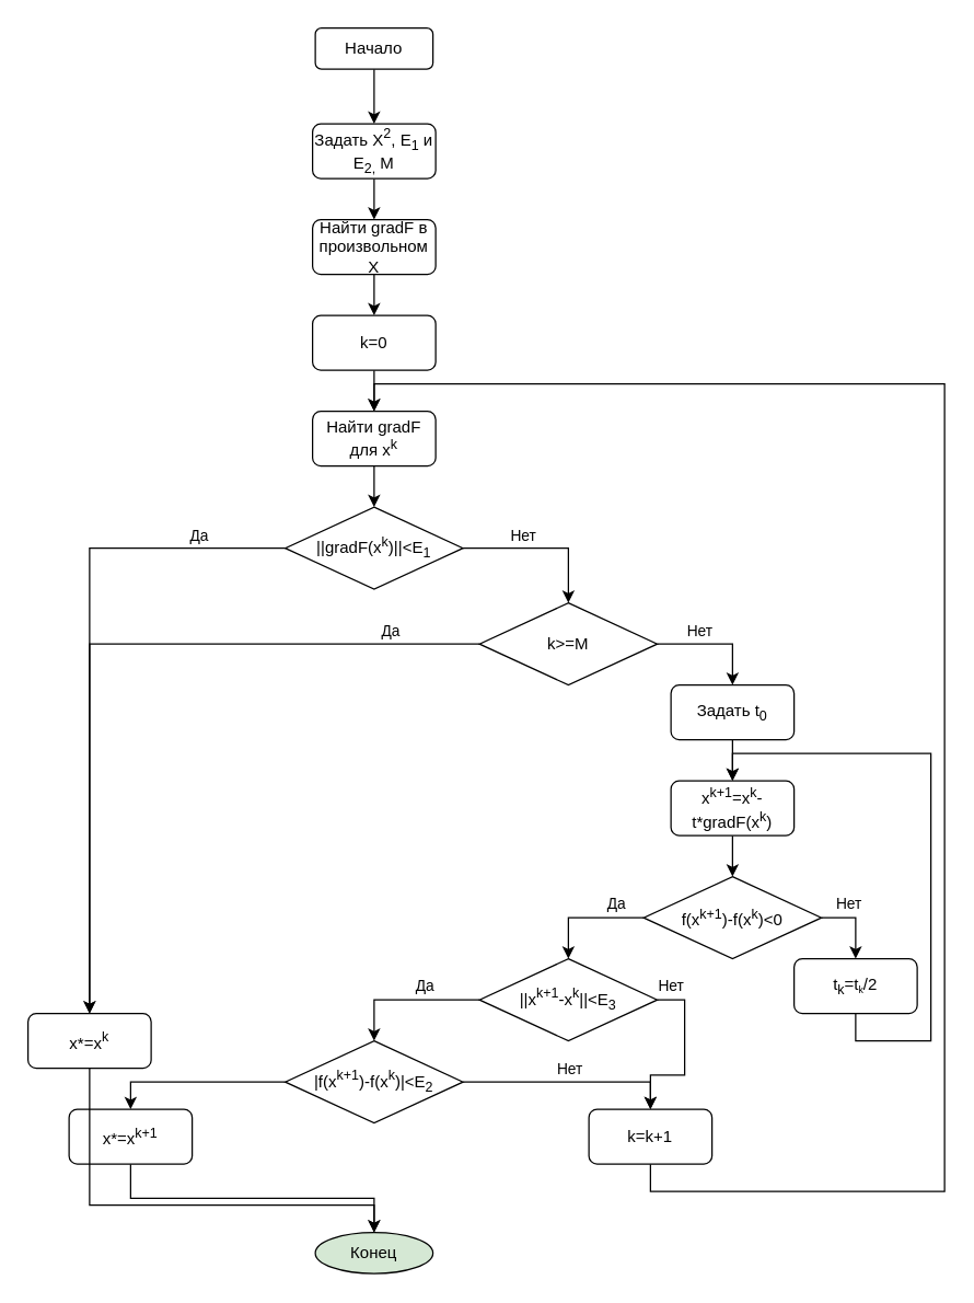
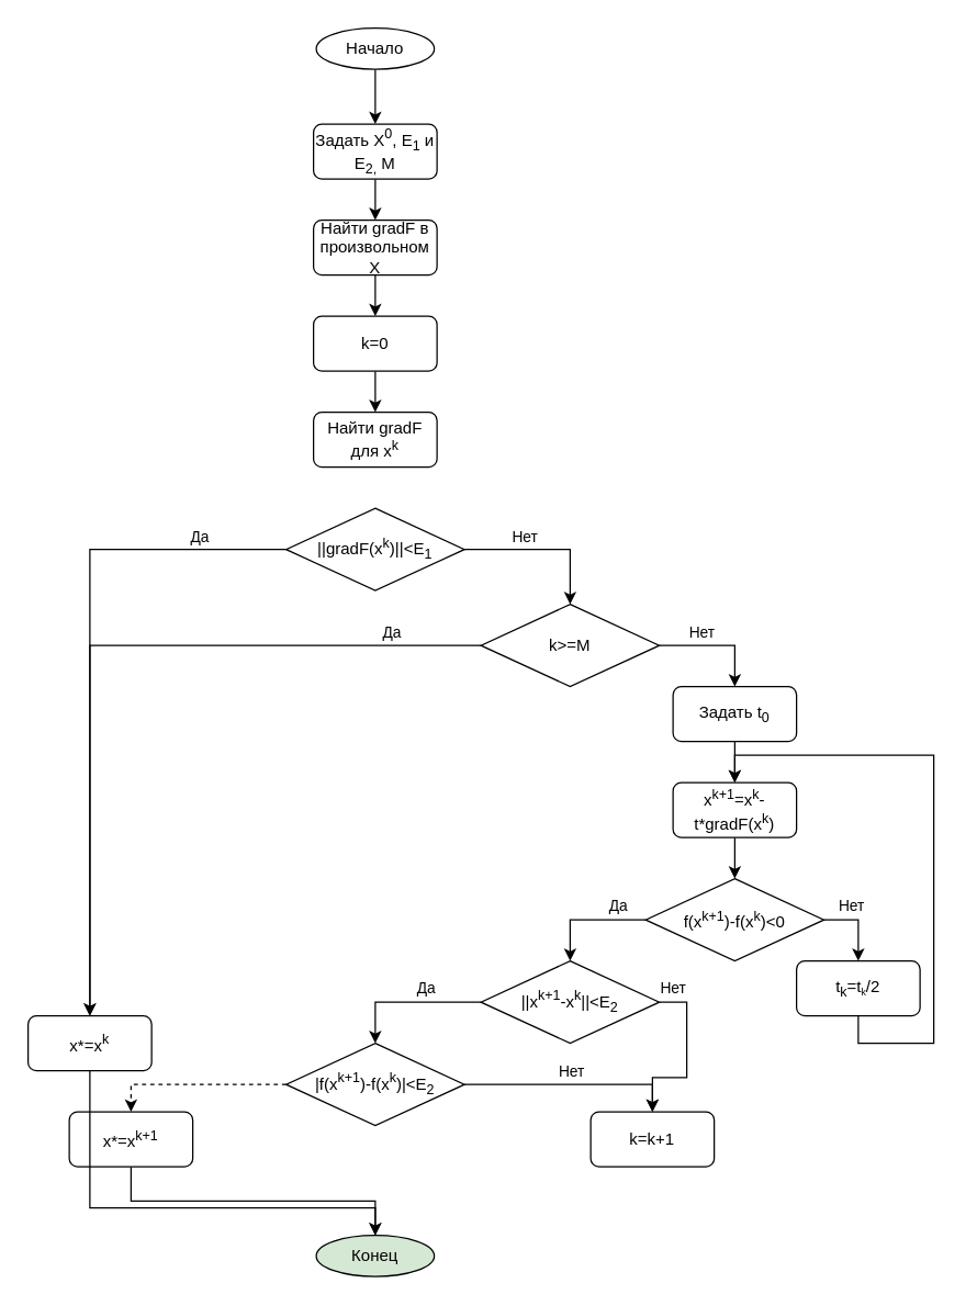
  <mxCell id="0" />
  <mxCell id="1" parent="0" />
  <mxCell id="2" value="" style="edgeStyle=orthogonalEdgeStyle;rounded=0;orthogonalLoop=1;jettySize=auto;html=1;" edge="1" parent="1" source="3" target="5"><mxGeometry relative="1" as="geometry" /></mxCell>
- <mxCell id="3" value="Начало" style="whiteSpace=wrap;html=1;rounded=1;" vertex="1" parent="1"><mxGeometry x="230" y="20" width="86" height="30" as="geometry" /></mxCell>
+ <mxCell id="3" value="Начало" style="ellipse;whiteSpace=wrap;html=1;" vertex="1" parent="1"><mxGeometry x="230" y="20" width="86" height="30" as="geometry" /></mxCell>
  <mxCell id="4" value="" style="edgeStyle=orthogonalEdgeStyle;rounded=0;orthogonalLoop=1;jettySize=auto;html=1;" edge="1" parent="1" source="5" target="7"><mxGeometry relative="1" as="geometry" /></mxCell>
- <mxCell id="5" value="Задать X&lt;sup&gt;2&lt;/sup&gt;, E&lt;sub&gt;1&lt;/sub&gt;&amp;nbsp;и E&lt;sub&gt;2,&lt;/sub&gt;&amp;nbsp;M" style="rounded=1;whiteSpace=wrap;html=1;" vertex="1" parent="1"><mxGeometry x="228" y="90" width="90" height="40" as="geometry" /></mxCell>
+ <mxCell id="5" value="Задать X&lt;sup&gt;0&lt;/sup&gt;, E&lt;sub&gt;1&lt;/sub&gt;&amp;nbsp;и E&lt;sub&gt;2,&lt;/sub&gt;&amp;nbsp;M" style="rounded=1;whiteSpace=wrap;html=1;" vertex="1" parent="1"><mxGeometry x="228" y="90" width="90" height="40" as="geometry" /></mxCell>
  <mxCell id="6" value="" style="edgeStyle=orthogonalEdgeStyle;rounded=0;orthogonalLoop=1;jettySize=auto;html=1;" edge="1" parent="1" source="7"><mxGeometry relative="1" as="geometry"><mxPoint x="273.034" y="230" as="targetPoint" /></mxGeometry></mxCell>
  <mxCell id="7" value="Найти gradF в произвольном X" style="rounded=1;whiteSpace=wrap;html=1;" vertex="1" parent="1"><mxGeometry x="228" y="160" width="90" height="40" as="geometry" /></mxCell>
  <mxCell id="8" value="" style="edgeStyle=orthogonalEdgeStyle;rounded=0;orthogonalLoop=1;jettySize=auto;html=1;" edge="1" parent="1" source="9" target="11"><mxGeometry relative="1" as="geometry" /></mxCell>
  <mxCell id="9" value="k=0" style="rounded=1;whiteSpace=wrap;html=1;" vertex="1" parent="1"><mxGeometry x="228" y="230" width="90" height="40" as="geometry" /></mxCell>
- <mxCell id="10" value="" style="edgeStyle=orthogonalEdgeStyle;rounded=0;orthogonalLoop=1;jettySize=auto;html=1;" edge="1" parent="1" source="11" target="16"><mxGeometry relative="1" as="geometry" /></mxCell>
  <mxCell id="11" value="Найти gradF для x&lt;sup&gt;k&lt;/sup&gt;" style="rounded=1;whiteSpace=wrap;html=1;" vertex="1" parent="1"><mxGeometry x="228" y="300" width="90" height="40" as="geometry" /></mxCell>
  <mxCell id="12" style="edgeStyle=orthogonalEdgeStyle;rounded=0;orthogonalLoop=1;jettySize=auto;html=1;exitX=1;exitY=0.5;exitDx=0;exitDy=0;entryX=0.5;entryY=0;entryDx=0;entryDy=0;" edge="1" parent="1" source="16" target="21"><mxGeometry relative="1" as="geometry" /></mxCell>
  <mxCell id="13" value="Нет" style="edgeLabel;html=1;align=center;verticalAlign=middle;resizable=0;points=[];" vertex="1" connectable="0" parent="12"><mxGeometry x="-0.184" y="-2" relative="1" as="geometry"><mxPoint x="-5" y="-12" as="offset" /></mxGeometry></mxCell>
  <mxCell id="14" style="edgeStyle=orthogonalEdgeStyle;rounded=0;orthogonalLoop=1;jettySize=auto;html=1;exitX=0;exitY=0.5;exitDx=0;exitDy=0;" edge="1" parent="1" source="16" target="43"><mxGeometry relative="1" as="geometry" /></mxCell>
  <mxCell id="15" value="Да" style="edgeLabel;html=1;align=center;verticalAlign=middle;resizable=0;points=[];" vertex="1" connectable="0" parent="14"><mxGeometry x="-0.735" y="-2" relative="1" as="geometry"><mxPoint y="-8" as="offset" /></mxGeometry></mxCell>
  <mxCell id="16" value="||gradF(x&lt;sup&gt;k&lt;/sup&gt;)||&amp;lt;E&lt;sub&gt;1&lt;/sub&gt;" style="rhombus;whiteSpace=wrap;html=1;" vertex="1" parent="1"><mxGeometry x="208" y="370" width="130" height="60" as="geometry" /></mxCell>
  <mxCell id="17" style="edgeStyle=orthogonalEdgeStyle;rounded=0;orthogonalLoop=1;jettySize=auto;html=1;exitX=1;exitY=0.5;exitDx=0;exitDy=0;entryX=0.5;entryY=0;entryDx=0;entryDy=0;" edge="1" parent="1" source="21" target="23"><mxGeometry relative="1" as="geometry" /></mxCell>
  <mxCell id="18" value="Нет" style="edgeLabel;html=1;align=center;verticalAlign=middle;resizable=0;points=[];" vertex="1" connectable="0" parent="17"><mxGeometry x="-0.08" y="1" relative="1" as="geometry"><mxPoint x="-9" y="-9" as="offset" /></mxGeometry></mxCell>
  <mxCell id="19" style="edgeStyle=orthogonalEdgeStyle;rounded=0;orthogonalLoop=1;jettySize=auto;html=1;exitX=0;exitY=0.5;exitDx=0;exitDy=0;entryX=0.5;entryY=0;entryDx=0;entryDy=0;" edge="1" parent="1" source="21" target="43"><mxGeometry relative="1" as="geometry" /></mxCell>
  <mxCell id="20" value="Да" style="edgeLabel;html=1;align=center;verticalAlign=middle;resizable=0;points=[];" vertex="1" connectable="0" parent="19"><mxGeometry x="-0.366" y="-3" relative="1" as="geometry"><mxPoint x="110" y="-7" as="offset" /></mxGeometry></mxCell>
  <mxCell id="21" value="k&amp;gt;=M" style="rhombus;whiteSpace=wrap;html=1;" vertex="1" parent="1"><mxGeometry x="350" y="440" width="130" height="60" as="geometry" /></mxCell>
  <mxCell id="22" value="" style="edgeStyle=orthogonalEdgeStyle;rounded=0;orthogonalLoop=1;jettySize=auto;html=1;" edge="1" parent="1" source="23" target="25"><mxGeometry relative="1" as="geometry" /></mxCell>
  <mxCell id="23" value="Задать t&lt;sub&gt;0&lt;/sub&gt;" style="rounded=1;whiteSpace=wrap;html=1;" vertex="1" parent="1"><mxGeometry x="490" y="500" width="90" height="40" as="geometry" /></mxCell>
  <mxCell id="24" value="" style="edgeStyle=orthogonalEdgeStyle;rounded=0;orthogonalLoop=1;jettySize=auto;html=1;" edge="1" parent="1" source="25" target="28"><mxGeometry relative="1" as="geometry" /></mxCell>
  <mxCell id="25" value="x&lt;sup&gt;k+1&lt;/sup&gt;=x&lt;sup&gt;k&lt;/sup&gt;-t*gradF(x&lt;sup&gt;k&lt;/sup&gt;)" style="rounded=1;whiteSpace=wrap;html=1;" vertex="1" parent="1"><mxGeometry x="490" y="570" width="90" height="40" as="geometry" /></mxCell>
  <mxCell id="26" value="Нет" style="edgeStyle=orthogonalEdgeStyle;rounded=0;orthogonalLoop=1;jettySize=auto;html=1;exitX=1;exitY=0.5;exitDx=0;exitDy=0;" edge="1" parent="1" source="28" target="30"><mxGeometry x="-0.273" y="10" relative="1" as="geometry"><mxPoint as="offset" /></mxGeometry></mxCell>
  <mxCell id="27" value="Да" style="edgeStyle=orthogonalEdgeStyle;rounded=0;orthogonalLoop=1;jettySize=auto;html=1;exitX=0;exitY=0.5;exitDx=0;exitDy=0;entryX=0.5;entryY=0;entryDx=0;entryDy=0;" edge="1" parent="1" source="28" target="33"><mxGeometry x="-0.529" y="-10" relative="1" as="geometry"><mxPoint as="offset" /></mxGeometry></mxCell>
  <mxCell id="28" value="f(x&lt;sup&gt;k+1&lt;/sup&gt;)-f(x&lt;sup&gt;k&lt;/sup&gt;)&amp;lt;0" style="rhombus;whiteSpace=wrap;html=1;" vertex="1" parent="1"><mxGeometry x="470" y="640" width="130" height="60" as="geometry" /></mxCell>
  <mxCell id="29" style="edgeStyle=orthogonalEdgeStyle;rounded=0;orthogonalLoop=1;jettySize=auto;html=1;exitX=0.5;exitY=1;exitDx=0;exitDy=0;entryX=0.5;entryY=0;entryDx=0;entryDy=0;" edge="1" parent="1" source="30" target="25"><mxGeometry relative="1" as="geometry"><Array as="points"><mxPoint x="625" y="760" /><mxPoint x="680" y="760" /><mxPoint x="680" y="550" /><mxPoint x="535" y="550" /></Array></mxGeometry></mxCell>
  <mxCell id="30" value="t&lt;sub&gt;k&lt;/sub&gt;=t&lt;span style=&quot;font-size: 8.333px;&quot;&gt;&lt;sub&gt;k&lt;/sub&gt;&lt;/span&gt;/2" style="rounded=1;whiteSpace=wrap;html=1;" vertex="1" parent="1"><mxGeometry x="580" y="700" width="90" height="40" as="geometry" /></mxCell>
  <mxCell id="31" value="Да" style="edgeStyle=orthogonalEdgeStyle;rounded=0;orthogonalLoop=1;jettySize=auto;html=1;exitX=0;exitY=0.5;exitDx=0;exitDy=0;entryX=0.5;entryY=0;entryDx=0;entryDy=0;" edge="1" parent="1" source="33" target="37"><mxGeometry x="-0.252" y="-10" relative="1" as="geometry"><mxPoint as="offset" /></mxGeometry></mxCell>
  <mxCell id="32" value="Нет" style="edgeStyle=orthogonalEdgeStyle;rounded=0;orthogonalLoop=1;jettySize=auto;html=1;exitX=1;exitY=0.5;exitDx=0;exitDy=0;entryX=0.5;entryY=0;entryDx=0;entryDy=0;" edge="1" parent="1" source="33" target="39"><mxGeometry x="-0.84" y="10" relative="1" as="geometry"><mxPoint as="offset" /></mxGeometry></mxCell>
- <mxCell id="33" value="||x&lt;sup&gt;k+1&lt;/sup&gt;-x&lt;sup&gt;k&lt;/sup&gt;||&amp;lt;E&lt;sub&gt;3&lt;/sub&gt;" style="rhombus;whiteSpace=wrap;html=1;" vertex="1" parent="1"><mxGeometry x="350" y="700" width="130" height="60" as="geometry" /></mxCell>
+ <mxCell id="33" value="||x&lt;sup&gt;k+1&lt;/sup&gt;-x&lt;sup&gt;k&lt;/sup&gt;||&amp;lt;E&lt;sub&gt;2&lt;/sub&gt;" style="rhombus;whiteSpace=wrap;html=1;" vertex="1" parent="1"><mxGeometry x="350" y="700" width="130" height="60" as="geometry" /></mxCell>
  <mxCell id="34" style="edgeStyle=orthogonalEdgeStyle;rounded=0;orthogonalLoop=1;jettySize=auto;html=1;exitX=1;exitY=0.5;exitDx=0;exitDy=0;entryX=0.5;entryY=0;entryDx=0;entryDy=0;" edge="1" parent="1" source="37" target="39"><mxGeometry relative="1" as="geometry" /></mxCell>
  <mxCell id="35" value="Нет" style="edgeLabel;html=1;align=center;verticalAlign=middle;resizable=0;points=[];" vertex="1" connectable="0" parent="34"><mxGeometry x="0.224" y="3" relative="1" as="geometry"><mxPoint x="-19" y="-7" as="offset" /></mxGeometry></mxCell>
- <mxCell id="36" style="edgeStyle=orthogonalEdgeStyle;rounded=0;orthogonalLoop=1;jettySize=auto;html=1;exitX=0;exitY=0.5;exitDx=0;exitDy=0;entryX=0.5;entryY=0;entryDx=0;entryDy=0;" edge="1" parent="1" source="37" target="41"><mxGeometry relative="1" as="geometry" /></mxCell>
+ <mxCell id="36" style="edgeStyle=orthogonalEdgeStyle;rounded=0;orthogonalLoop=1;jettySize=auto;html=1;exitX=0;exitY=0.5;exitDx=0;exitDy=0;entryX=0.5;entryY=0;entryDx=0;entryDy=0;dashed=1;" edge="1" parent="1" source="37" target="41"><mxGeometry relative="1" as="geometry" /></mxCell>
  <mxCell id="37" value="|f(x&lt;sup&gt;k+1&lt;/sup&gt;)-f(x&lt;sup&gt;k&lt;/sup&gt;)|&amp;lt;E&lt;sub&gt;2&lt;/sub&gt;" style="rhombus;whiteSpace=wrap;html=1;" vertex="1" parent="1"><mxGeometry x="208" y="760" width="130" height="60" as="geometry" /></mxCell>
- <mxCell id="38" style="edgeStyle=orthogonalEdgeStyle;rounded=0;orthogonalLoop=1;jettySize=auto;html=1;exitX=0.5;exitY=1;exitDx=0;exitDy=0;entryX=0.5;entryY=0;entryDx=0;entryDy=0;" edge="1" parent="1" source="39" target="11"><mxGeometry relative="1" as="geometry"><Array as="points"><mxPoint x="475" y="870" /><mxPoint x="690" y="870" /><mxPoint x="690" y="280" /><mxPoint x="273" y="280" /></Array></mxGeometry></mxCell>
  <mxCell id="39" value="k=k+1" style="rounded=1;whiteSpace=wrap;html=1;" vertex="1" parent="1"><mxGeometry x="430" y="810" width="90" height="40" as="geometry" /></mxCell>
  <mxCell id="40" style="edgeStyle=orthogonalEdgeStyle;rounded=0;orthogonalLoop=1;jettySize=auto;html=1;exitX=0.5;exitY=1;exitDx=0;exitDy=0;entryX=0.5;entryY=0;entryDx=0;entryDy=0;" edge="1" parent="1" source="41" target="44"><mxGeometry relative="1" as="geometry" /></mxCell>
  <mxCell id="41" value="x*=x&lt;sup&gt;k+1&lt;/sup&gt;" style="rounded=1;whiteSpace=wrap;html=1;" vertex="1" parent="1"><mxGeometry x="50" y="810" width="90" height="40" as="geometry" /></mxCell>
  <mxCell id="42" style="edgeStyle=orthogonalEdgeStyle;rounded=0;orthogonalLoop=1;jettySize=auto;html=1;exitX=0.5;exitY=1;exitDx=0;exitDy=0;entryX=0.5;entryY=0;entryDx=0;entryDy=0;" edge="1" parent="1" source="43" target="44"><mxGeometry relative="1" as="geometry"><Array as="points"><mxPoint x="65" y="880" /><mxPoint x="273" y="880" /></Array></mxGeometry></mxCell>
  <mxCell id="43" value="x*=x&lt;sup&gt;k&lt;/sup&gt;" style="rounded=1;whiteSpace=wrap;html=1;" vertex="1" parent="1"><mxGeometry x="20" y="740" width="90" height="40" as="geometry" /></mxCell>
  <mxCell id="44" value="Конец" style="ellipse;whiteSpace=wrap;html=1;fillColor=#d5e8d4;" vertex="1" parent="1"><mxGeometry x="230" y="900" width="86" height="30" as="geometry" /></mxCell>
